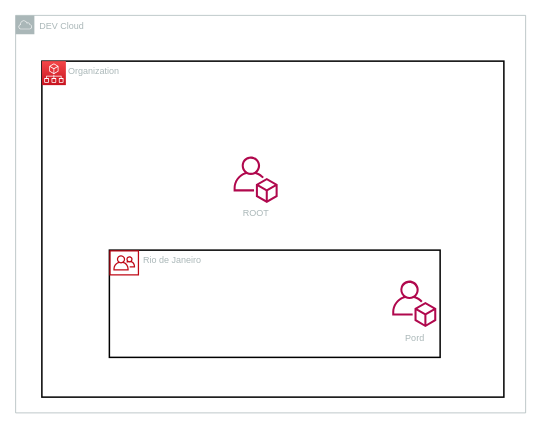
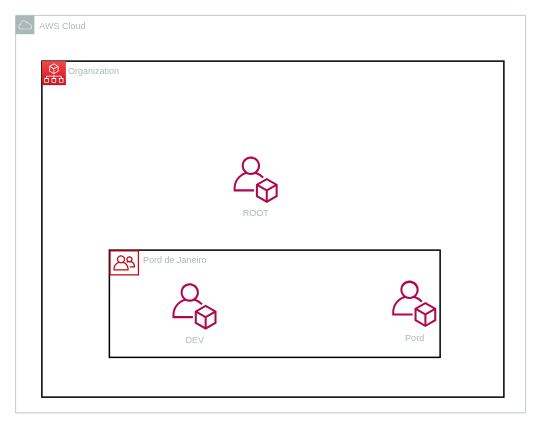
  <mxCell id="0" />
  <mxCell id="1" parent="0" />
- <mxCell id="2" value="DEV Cloud" style="sketch=0;outlineConnect=0;gradientColor=none;html=1;whiteSpace=wrap;fontSize=12;fontStyle=0;shape=mxgraph.aws4.group;grIcon=mxgraph.aws4.group_aws_cloud;strokeColor=#AAB7B8;fillColor=none;verticalAlign=top;align=left;spacingLeft=30;fontColor=#AAB7B8;dashed=0;" parent="1" vertex="1"><mxGeometry x="20" y="20" width="680" height="530" as="geometry" /></mxCell>
+ <mxCell id="2" value="AWS Cloud" style="sketch=0;outlineConnect=0;gradientColor=none;html=1;whiteSpace=wrap;fontSize=12;fontStyle=0;shape=mxgraph.aws4.group;grIcon=mxgraph.aws4.group_aws_cloud;strokeColor=#AAB7B8;fillColor=none;verticalAlign=top;align=left;spacingLeft=30;fontColor=#AAB7B8;dashed=0;" parent="1" vertex="1"><mxGeometry x="20" y="20" width="680" height="530" as="geometry" /></mxCell>
  <mxCell id="3" value="          Organization" style="rounded=1;arcSize=0;dashed=0;fillColor=none;gradientColor=none;strokeWidth=2;verticalAlign=top;align=left;fontColor=#AAB7B8;" vertex="1" parent="1"><mxGeometry x="55" y="81" width="616" height="448" as="geometry" /></mxCell>
  <mxCell id="4" value="" style="sketch=0;points=[[0,0,0],[0.25,0,0],[0.5,0,0],[0.75,0,0],[1,0,0],[0,1,0],[0.25,1,0],[0.5,1,0],[0.75,1,0],[1,1,0],[0,0.25,0],[0,0.5,0],[0,0.75,0],[1,0.25,0],[1,0.5,0],[1,0.75,0]];outlineConnect=0;fontColor=#232F3E;gradientColor=#F54749;gradientDirection=north;fillColor=#C7131F;strokeColor=#ffffff;dashed=0;verticalLabelPosition=bottom;verticalAlign=top;align=center;html=1;fontSize=12;fontStyle=0;aspect=fixed;shape=mxgraph.aws4.resourceIcon;resIcon=mxgraph.aws4.organizations;" vertex="1" parent="1"><mxGeometry x="55" y="81" width="32" height="32" as="geometry" /></mxCell>
- <mxCell id="5" value="             Rio de Janeiro" style="rounded=1;arcSize=0;dashed=0;fillColor=none;gradientColor=none;strokeWidth=2;verticalAlign=top;align=left;fontColor=#AAB7B8;" vertex="1" parent="1"><mxGeometry x="145" y="333" width="441" height="143" as="geometry" /></mxCell>
+ <mxCell id="5" value="             Pord de Janeiro" style="rounded=1;arcSize=0;dashed=0;fillColor=none;gradientColor=none;strokeWidth=2;verticalAlign=top;align=left;fontColor=#AAB7B8;" vertex="1" parent="1"><mxGeometry x="145" y="333" width="441" height="143" as="geometry" /></mxCell>
  <mxCell id="6" value="" style="sketch=0;outlineConnect=0;fontColor=#232F3E;gradientColor=none;fillColor=#BF0816;strokeColor=none;dashed=0;verticalLabelPosition=bottom;verticalAlign=top;align=center;html=1;fontSize=12;fontStyle=0;aspect=fixed;pointerEvents=1;shape=mxgraph.aws4.organizations_organizational_unit;" vertex="1" parent="1"><mxGeometry x="145" y="333" width="39.58" height="34" as="geometry" /></mxCell>
+ <mxCell id="7" value="&lt;font color=&quot;#aab7b8&quot;&gt;DEV&lt;/font&gt;" style="sketch=0;outlineConnect=0;fontColor=#232F3E;gradientColor=none;fillColor=#B0084D;strokeColor=none;dashed=0;verticalLabelPosition=bottom;verticalAlign=top;align=center;html=1;fontSize=12;fontStyle=0;aspect=fixed;pointerEvents=1;shape=mxgraph.aws4.organizations_account;" vertex="1" parent="1"><mxGeometry x="229" y="377" width="59" height="62.19" as="geometry" /></mxCell>
  <mxCell id="8" value="&lt;font color=&quot;#aab7b8&quot;&gt;Pord&lt;/font&gt;" style="sketch=0;outlineConnect=0;fontColor=#232F3E;gradientColor=none;fillColor=#B0084D;strokeColor=none;dashed=0;verticalLabelPosition=bottom;verticalAlign=top;align=center;html=1;fontSize=12;fontStyle=0;aspect=fixed;pointerEvents=1;shape=mxgraph.aws4.organizations_account;" vertex="1" parent="1"><mxGeometry x="522" y="373.4" width="59" height="62.19" as="geometry" /></mxCell>
  <mxCell id="9" value="&lt;font color=&quot;#aab7b8&quot;&gt;ROOT&lt;/font&gt;" style="sketch=0;outlineConnect=0;fontColor=#232F3E;gradientColor=none;fillColor=#B0084D;strokeColor=none;dashed=0;verticalLabelPosition=bottom;verticalAlign=top;align=center;html=1;fontSize=12;fontStyle=0;aspect=fixed;pointerEvents=1;shape=mxgraph.aws4.organizations_account;" vertex="1" parent="1"><mxGeometry x="310.5" y="208" width="59" height="62.19" as="geometry" /></mxCell>
